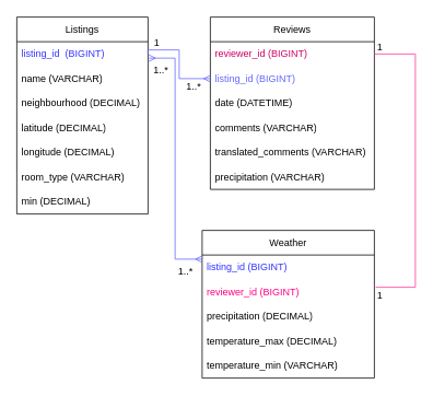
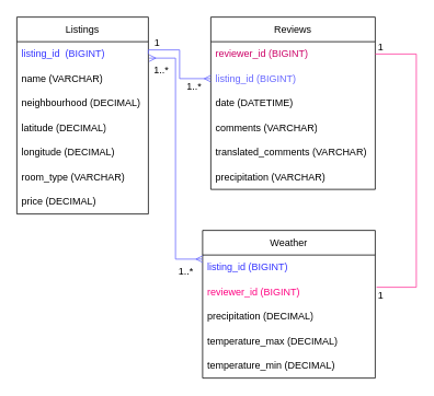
  <mxCell id="0" />
  <mxCell id="1" parent="0" />
  <mxCell id="2" value="Listings" style="swimlane;fontStyle=0;childLayout=stackLayout;horizontal=1;startSize=30;horizontalStack=0;resizeParent=1;resizeParentMax=0;resizeLast=0;collapsible=1;marginBottom=0;whiteSpace=wrap;html=1;" vertex="1" parent="1"><mxGeometry x="20" y="20" width="160" height="240" as="geometry" /></mxCell>
  <mxCell id="3" value="&lt;font color=&quot;#3333ff&quot;&gt;listing_id &amp;nbsp;(BIGINT)&lt;/font&gt;" style="text;strokeColor=none;fillColor=none;align=left;verticalAlign=middle;spacingLeft=4;spacingRight=4;overflow=hidden;points=[[0,0.5],[1,0.5]];portConstraint=eastwest;rotatable=0;whiteSpace=wrap;html=1;" vertex="1" parent="2"><mxGeometry y="30" width="160" height="30" as="geometry" /></mxCell>
  <mxCell id="4" value="name (VARCHAR)" style="text;strokeColor=none;fillColor=none;align=left;verticalAlign=middle;spacingLeft=4;spacingRight=4;overflow=hidden;points=[[0,0.5],[1,0.5]];portConstraint=eastwest;rotatable=0;whiteSpace=wrap;html=1;" vertex="1" parent="2"><mxGeometry y="60" width="160" height="30" as="geometry" /></mxCell>
  <mxCell id="5" value="neighbourhood (DECIMAL)" style="text;strokeColor=none;fillColor=none;align=left;verticalAlign=middle;spacingLeft=4;spacingRight=4;overflow=hidden;points=[[0,0.5],[1,0.5]];portConstraint=eastwest;rotatable=0;whiteSpace=wrap;html=1;" vertex="1" parent="2"><mxGeometry y="90" width="160" height="30" as="geometry" /></mxCell>
  <mxCell id="6" value="latitude (DECIMAL)" style="text;strokeColor=none;fillColor=none;align=left;verticalAlign=middle;spacingLeft=4;spacingRight=4;overflow=hidden;points=[[0,0.5],[1,0.5]];portConstraint=eastwest;rotatable=0;whiteSpace=wrap;html=1;" vertex="1" parent="2"><mxGeometry y="120" width="160" height="30" as="geometry" /></mxCell>
  <mxCell id="7" value="longitude (DECIMAL)" style="text;strokeColor=none;fillColor=none;align=left;verticalAlign=middle;spacingLeft=4;spacingRight=4;overflow=hidden;points=[[0,0.5],[1,0.5]];portConstraint=eastwest;rotatable=0;whiteSpace=wrap;html=1;" vertex="1" parent="2"><mxGeometry y="150" width="160" height="30" as="geometry" /></mxCell>
  <mxCell id="8" value="room_type (VARCHAR)" style="text;strokeColor=none;fillColor=none;align=left;verticalAlign=middle;spacingLeft=4;spacingRight=4;overflow=hidden;points=[[0,0.5],[1,0.5]];portConstraint=eastwest;rotatable=0;whiteSpace=wrap;html=1;" vertex="1" parent="2"><mxGeometry y="180" width="160" height="30" as="geometry" /></mxCell>
- <mxCell id="9" value="min (DECIMAL)" style="text;strokeColor=none;fillColor=none;align=left;verticalAlign=middle;spacingLeft=4;spacingRight=4;overflow=hidden;points=[[0,0.5],[1,0.5]];portConstraint=eastwest;rotatable=0;whiteSpace=wrap;html=1;" vertex="1" parent="2"><mxGeometry y="210" width="160" height="30" as="geometry" /></mxCell>
+ <mxCell id="9" value="price (DECIMAL)" style="text;strokeColor=none;fillColor=none;align=left;verticalAlign=middle;spacingLeft=4;spacingRight=4;overflow=hidden;points=[[0,0.5],[1,0.5]];portConstraint=eastwest;rotatable=0;whiteSpace=wrap;html=1;" vertex="1" parent="2"><mxGeometry y="210" width="160" height="30" as="geometry" /></mxCell>
  <mxCell id="10" value="Weather" style="swimlane;fontStyle=0;childLayout=stackLayout;horizontal=1;startSize=30;horizontalStack=0;resizeParent=1;resizeParentMax=0;resizeLast=0;collapsible=1;marginBottom=0;whiteSpace=wrap;html=1;" vertex="1" parent="1"><mxGeometry x="246" y="280" width="210" height="180" as="geometry" /></mxCell>
  <mxCell id="11" value="&lt;font color=&quot;#3333ff&quot;&gt;listing_id (BIGINT)&lt;/font&gt;" style="text;strokeColor=none;fillColor=none;align=left;verticalAlign=middle;spacingLeft=4;spacingRight=4;overflow=hidden;points=[[0,0.5],[1,0.5]];portConstraint=eastwest;rotatable=0;whiteSpace=wrap;html=1;" vertex="1" parent="10"><mxGeometry y="30" width="210" height="30" as="geometry" /></mxCell>
  <mxCell id="12" value="&lt;font color=&quot;#ff0080&quot;&gt;reviewer_id (BIGINT)&lt;/font&gt;" style="text;strokeColor=none;fillColor=none;align=left;verticalAlign=middle;spacingLeft=4;spacingRight=4;overflow=hidden;points=[[0,0.5],[1,0.5]];portConstraint=eastwest;rotatable=0;whiteSpace=wrap;html=1;" vertex="1" parent="10"><mxGeometry y="60" width="210" height="30" as="geometry" /></mxCell>
  <mxCell id="13" value="precipitation (DECIMAL)" style="text;strokeColor=none;fillColor=none;align=left;verticalAlign=middle;spacingLeft=4;spacingRight=4;overflow=hidden;points=[[0,0.5],[1,0.5]];portConstraint=eastwest;rotatable=0;whiteSpace=wrap;html=1;" vertex="1" parent="10"><mxGeometry y="90" width="210" height="30" as="geometry" /></mxCell>
  <mxCell id="14" value="temperature_max (DECIMAL)" style="text;strokeColor=none;fillColor=none;align=left;verticalAlign=middle;spacingLeft=4;spacingRight=4;overflow=hidden;points=[[0,0.5],[1,0.5]];portConstraint=eastwest;rotatable=0;whiteSpace=wrap;html=1;" vertex="1" parent="10"><mxGeometry y="120" width="210" height="30" as="geometry" /></mxCell>
- <mxCell id="15" value="temperature_min (VARCHAR)" style="text;strokeColor=none;fillColor=none;align=left;verticalAlign=middle;spacingLeft=4;spacingRight=4;overflow=hidden;points=[[0,0.5],[1,0.5]];portConstraint=eastwest;rotatable=0;whiteSpace=wrap;html=1;" vertex="1" parent="10"><mxGeometry y="150" width="210" height="30" as="geometry" /></mxCell>
+ <mxCell id="15" value="temperature_min (DECIMAL)" style="text;strokeColor=none;fillColor=none;align=left;verticalAlign=middle;spacingLeft=4;spacingRight=4;overflow=hidden;points=[[0,0.5],[1,0.5]];portConstraint=eastwest;rotatable=0;whiteSpace=wrap;html=1;" vertex="1" parent="10"><mxGeometry y="150" width="210" height="30" as="geometry" /></mxCell>
  <mxCell id="16" value="Reviews" style="swimlane;fontStyle=0;childLayout=stackLayout;horizontal=1;startSize=30;horizontalStack=0;resizeParent=1;resizeParentMax=0;resizeLast=0;collapsible=1;marginBottom=0;whiteSpace=wrap;html=1;" vertex="1" parent="1"><mxGeometry x="256" y="20" width="200" height="210" as="geometry" /></mxCell>
  <mxCell id="17" value="&lt;font color=&quot;#cc0066&quot;&gt;reviewer_id (BIGINT)&lt;/font&gt;" style="text;strokeColor=none;fillColor=none;align=left;verticalAlign=middle;spacingLeft=4;spacingRight=4;overflow=hidden;points=[[0,0.5],[1,0.5]];portConstraint=eastwest;rotatable=0;whiteSpace=wrap;html=1;" vertex="1" parent="16"><mxGeometry y="30" width="200" height="30" as="geometry" /></mxCell>
  <mxCell id="18" value="&lt;font color=&quot;#6666ff&quot;&gt;listing_id (BIGINT)&lt;/font&gt;" style="text;strokeColor=none;fillColor=none;align=left;verticalAlign=middle;spacingLeft=4;spacingRight=4;overflow=hidden;points=[[0,0.5],[1,0.5]];portConstraint=eastwest;rotatable=0;whiteSpace=wrap;html=1;" vertex="1" parent="16"><mxGeometry y="60" width="200" height="30" as="geometry" /></mxCell>
  <mxCell id="19" value="date (DATETIME)" style="text;strokeColor=none;fillColor=none;align=left;verticalAlign=middle;spacingLeft=4;spacingRight=4;overflow=hidden;points=[[0,0.5],[1,0.5]];portConstraint=eastwest;rotatable=0;whiteSpace=wrap;html=1;" vertex="1" parent="16"><mxGeometry y="90" width="200" height="30" as="geometry" /></mxCell>
  <mxCell id="20" value="comments (VARCHAR)" style="text;strokeColor=none;fillColor=none;align=left;verticalAlign=middle;spacingLeft=4;spacingRight=4;overflow=hidden;points=[[0,0.5],[1,0.5]];portConstraint=eastwest;rotatable=0;whiteSpace=wrap;html=1;" vertex="1" parent="16"><mxGeometry y="120" width="200" height="30" as="geometry" /></mxCell>
  <mxCell id="21" value="translated_comments (VARCHAR)" style="text;strokeColor=none;fillColor=none;align=left;verticalAlign=middle;spacingLeft=4;spacingRight=4;overflow=hidden;points=[[0,0.5],[1,0.5]];portConstraint=eastwest;rotatable=0;whiteSpace=wrap;html=1;" vertex="1" parent="16"><mxGeometry y="150" width="200" height="30" as="geometry" /></mxCell>
  <mxCell id="22" value="precipitation (VARCHAR)" style="text;strokeColor=none;fillColor=none;align=left;verticalAlign=middle;spacingLeft=4;spacingRight=4;overflow=hidden;points=[[0,0.5],[1,0.5]];portConstraint=eastwest;rotatable=0;whiteSpace=wrap;html=1;" vertex="1" parent="16"><mxGeometry y="180" width="200" height="30" as="geometry" /></mxCell>
  <mxCell id="23" style="edgeStyle=orthogonalEdgeStyle;rounded=0;orthogonalLoop=1;jettySize=auto;html=1;endArrow=ERmany;endFill=0;startArrow=ERmany;startFill=0;entryX=0.25;entryY=0;entryDx=0;entryDy=0;fillColor=#e1d5e7;strokeColor=#6666FF;" edge="1" parent="1" source="11" target="29"><mxGeometry relative="1" as="geometry"><mxPoint x="180" y="65" as="targetPoint" /><Array as="points"><mxPoint x="213" y="315" /><mxPoint x="213" y="70" /></Array></mxGeometry></mxCell>
  <mxCell id="24" style="edgeStyle=orthogonalEdgeStyle;rounded=0;orthogonalLoop=1;jettySize=auto;html=1;entryX=1;entryY=0.5;entryDx=0;entryDy=0;endArrow=none;endFill=0;startArrow=ERmany;startFill=0;strokeColor=#6666FF;" edge="1" parent="1" source="18" target="3"><mxGeometry relative="1" as="geometry"><Array as="points"><mxPoint x="218" y="95" /><mxPoint x="218" y="60" /><mxPoint x="180" y="60" /></Array></mxGeometry></mxCell>
  <mxCell id="25" style="edgeStyle=orthogonalEdgeStyle;rounded=0;orthogonalLoop=1;jettySize=auto;html=1;entryX=1;entryY=0.5;entryDx=0;entryDy=0;endArrow=none;endFill=0;fillColor=#dae8fc;strokeColor=#FF3399;exitX=0.411;exitY=0.144;exitDx=0;exitDy=0;exitPerimeter=0;" edge="1" parent="1" source="27" target="17"><mxGeometry relative="1" as="geometry"><mxPoint x="516" y="110" as="targetPoint" /><mxPoint x="406" y="350" as="sourcePoint" /><Array as="points"><mxPoint x="506" y="349" /><mxPoint x="506" y="65" /></Array></mxGeometry></mxCell>
  <mxCell id="26" value="1" style="text;html=1;align=center;verticalAlign=middle;whiteSpace=wrap;rounded=0;" vertex="1" parent="1"><mxGeometry x="433" y="52" width="60" height="10" as="geometry" /></mxCell>
  <mxCell id="27" value="1" style="text;html=1;align=center;verticalAlign=middle;whiteSpace=wrap;rounded=0;" vertex="1" parent="1"><mxGeometry x="433" y="345" width="60" height="30" as="geometry" /></mxCell>
  <mxCell id="28" value="1..*" style="text;html=1;align=center;verticalAlign=middle;whiteSpace=wrap;rounded=0;" vertex="1" parent="1"><mxGeometry x="196" y="315" width="60" height="30" as="geometry" /></mxCell>
  <mxCell id="29" value="1..*" style="text;html=1;align=center;verticalAlign=middle;whiteSpace=wrap;rounded=0;" vertex="1" parent="1"><mxGeometry x="166" y="70" width="60" height="30" as="geometry" /></mxCell>
  <mxCell id="30" value="1..*" style="text;html=1;align=center;verticalAlign=middle;whiteSpace=wrap;rounded=0;" vertex="1" parent="1"><mxGeometry x="206" y="90" width="60" height="30" as="geometry" /></mxCell>
  <mxCell id="31" value="1" style="text;html=1;align=center;verticalAlign=middle;whiteSpace=wrap;rounded=0;" vertex="1" parent="1"><mxGeometry x="161" y="47" width="60" height="10" as="geometry" /></mxCell>
